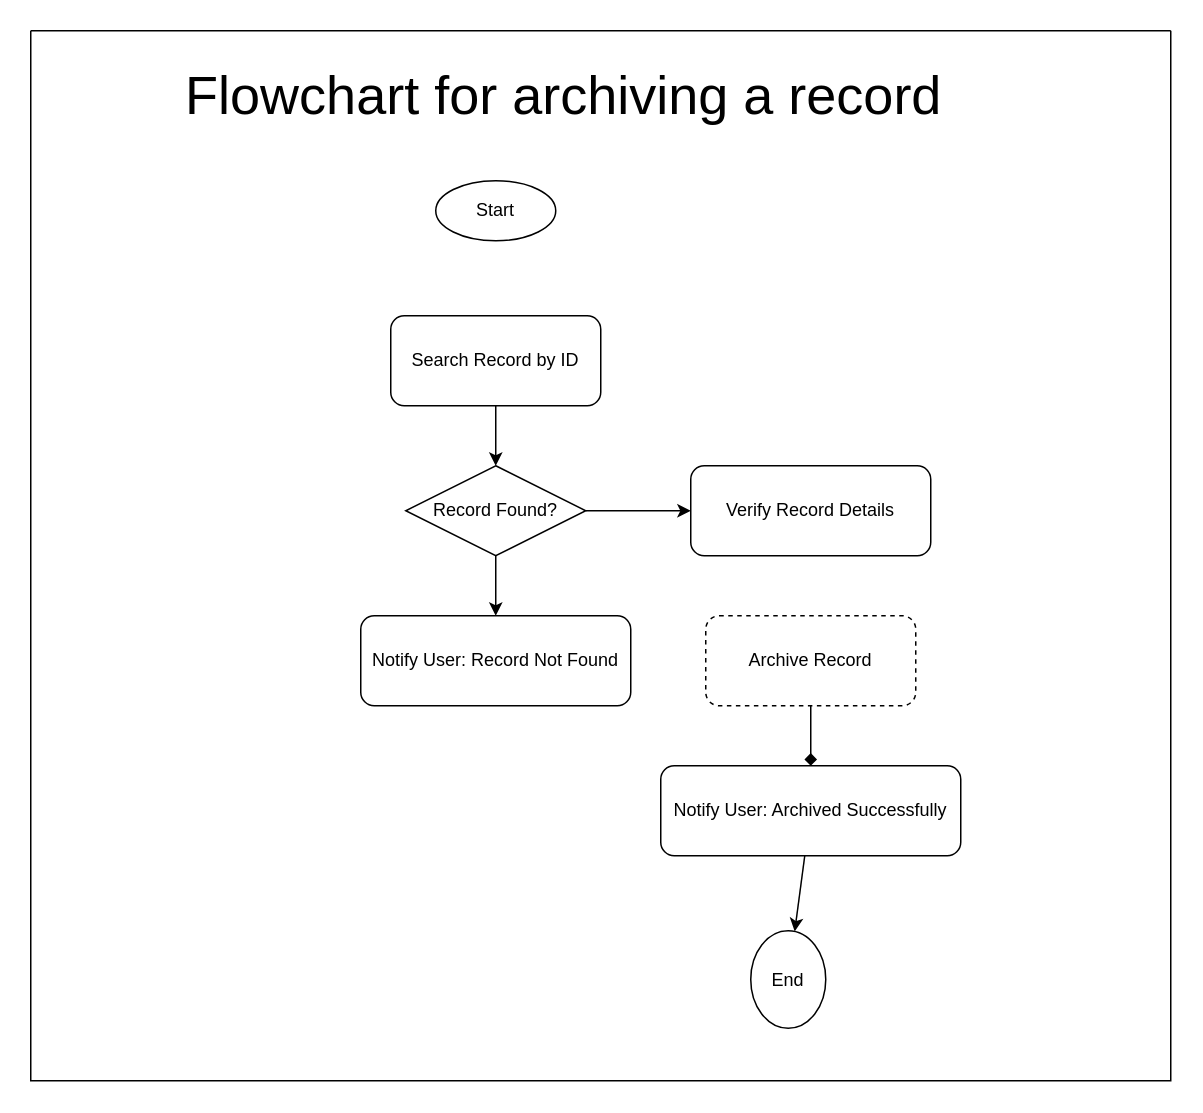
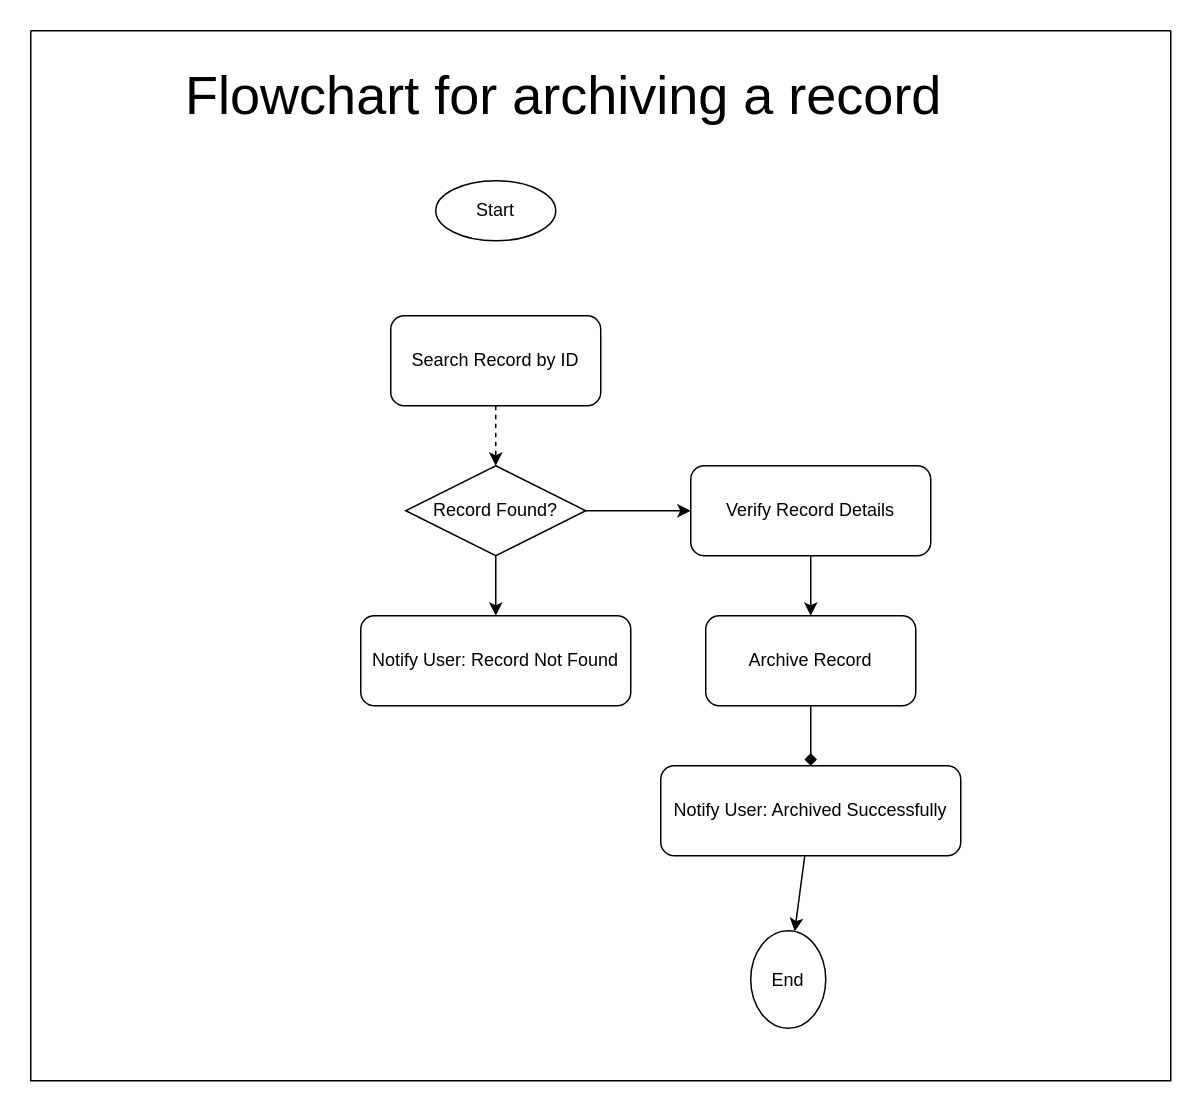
  <mxCell id="0" />
  <mxCell id="1" parent="0" />
  <mxCell id="2" value="Start" style="ellipse;whiteSpace=wrap;html=1;aspect=fixed;" parent="1" vertex="1"><mxGeometry x="290" y="120" width="80" height="40" as="geometry" /></mxCell>
  <mxCell id="3" value="Search Record by ID" style="rounded=1;whiteSpace=wrap;html=1;" parent="1" vertex="1"><mxGeometry x="260" y="210" width="140" height="60" as="geometry" /></mxCell>
  <mxCell id="4" value="Record Found?" style="rhombus;whiteSpace=wrap;html=1;" parent="1" vertex="1"><mxGeometry x="270" y="310" width="120" height="60" as="geometry" /></mxCell>
  <mxCell id="5" value="Verify Record Details" style="rounded=1;whiteSpace=wrap;html=1;" parent="1" vertex="1"><mxGeometry x="460" y="310" width="160" height="60" as="geometry" /></mxCell>
- <mxCell id="6" value="Archive Record" style="rounded=1;whiteSpace=wrap;html=1;dashed=1;" parent="1" vertex="1"><mxGeometry x="470" y="410" width="140" height="60" as="geometry" /></mxCell>
+ <mxCell id="6" value="Archive Record" style="rounded=1;whiteSpace=wrap;html=1;" parent="1" vertex="1"><mxGeometry x="470" y="410" width="140" height="60" as="geometry" /></mxCell>
  <mxCell id="7" value="Notify User: Archived Successfully" style="rounded=1;whiteSpace=wrap;html=1;" parent="1" vertex="1"><mxGeometry x="440" y="510" width="200" height="60" as="geometry" /></mxCell>
  <mxCell id="8" value="Notify User: Record Not Found" style="rounded=1;whiteSpace=wrap;html=1;" parent="1" vertex="1"><mxGeometry x="240" y="410" width="180" height="60" as="geometry" /></mxCell>
  <mxCell id="9" value="End" style="ellipse;whiteSpace=wrap;html=1;aspect=fixed;" parent="1" vertex="1"><mxGeometry x="500" y="620" width="50" height="65" as="geometry" /></mxCell>
- <mxCell id="10" parent="1" source="3" target="4" edge="1"><mxGeometry relative="1" as="geometry" /></mxCell>
+ <mxCell id="10" parent="1" source="3" target="4" edge="1" style="dashed=1;"><mxGeometry relative="1" as="geometry" /></mxCell>
  <mxCell id="11" parent="1" source="4" target="5" edge="1"><mxGeometry relative="1" as="geometry" /></mxCell>
+ <mxCell id="12" parent="1" source="5" target="6" edge="1"><mxGeometry relative="1" as="geometry" /></mxCell>
  <mxCell id="13" parent="1" source="6" target="7" edge="1" style="endArrow=diamond;"><mxGeometry relative="1" as="geometry" /></mxCell>
  <mxCell id="14" parent="1" source="7" target="9" edge="1"><mxGeometry relative="1" as="geometry" /></mxCell>
  <mxCell id="15" parent="1" source="4" target="8" edge="1"><mxGeometry relative="1" as="geometry" /></mxCell>
  <mxCell id="16" value="&lt;font style=&quot;font-size: 36px;&quot;&gt;Flowchart for archiving a record&lt;/font&gt;" style="text;html=1;align=center;verticalAlign=middle;resizable=0;points=[];autosize=1;strokeColor=none;fillColor=none;" parent="1" vertex="1"><mxGeometry x="110" y="33" width="530" height="60" as="geometry" /></mxCell>
  <mxCell id="17" value="" style="swimlane;startSize=0;" vertex="1" parent="1"><mxGeometry x="20" y="20" width="760" height="700" as="geometry" /></mxCell>
